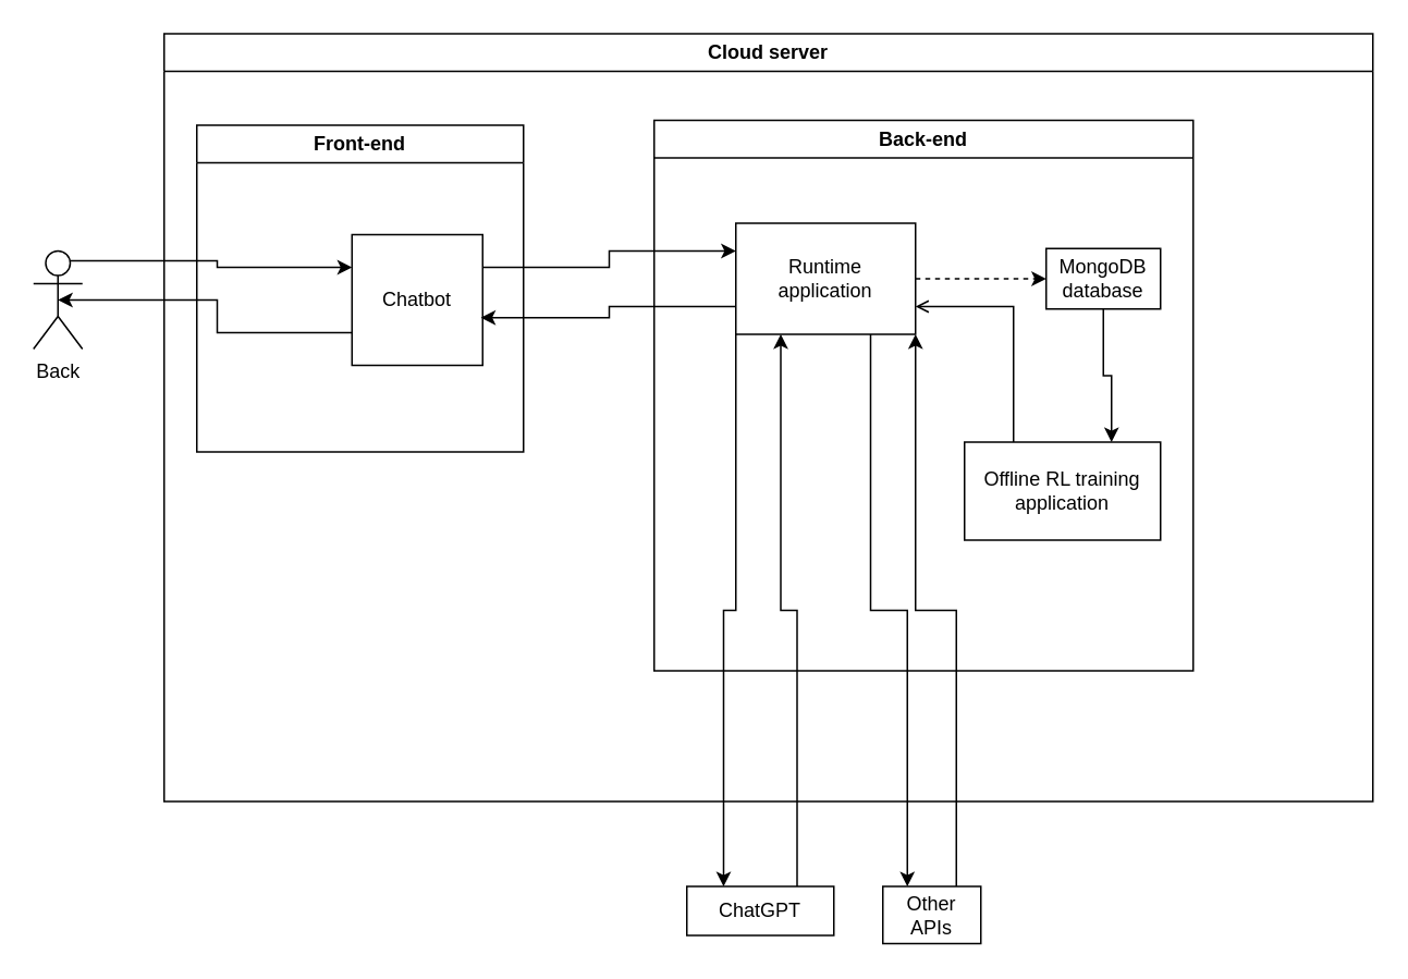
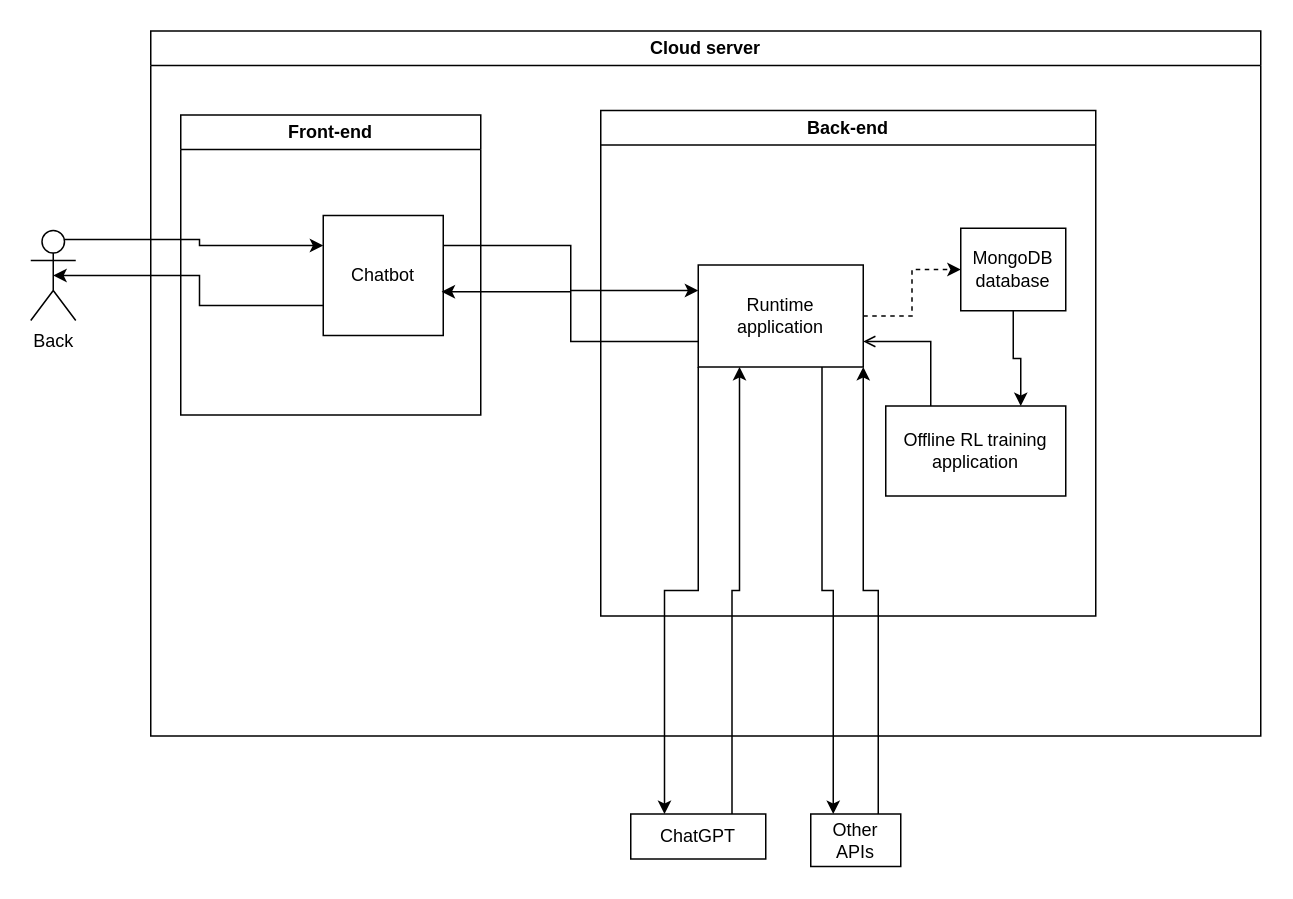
  <mxCell id="0" />
  <mxCell id="1" parent="0" />
  <mxCell id="2" style="edgeStyle=orthogonalEdgeStyle;rounded=0;orthogonalLoop=1;jettySize=auto;html=1;exitX=0.75;exitY=0.1;exitDx=0;exitDy=0;exitPerimeter=0;entryX=0;entryY=0.25;entryDx=0;entryDy=0;" parent="1" source="3" target="5" edge="1"><mxGeometry relative="1" as="geometry" /></mxCell>
  <mxCell id="3" value="Back" style="shape=umlActor;verticalLabelPosition=bottom;verticalAlign=top;html=1;outlineConnect=0;" parent="1" vertex="1"><mxGeometry x="20" y="153" width="30" height="60" as="geometry" /></mxCell>
  <mxCell id="4" value="Front-end" style="swimlane;whiteSpace=wrap;html=1;" parent="1" vertex="1"><mxGeometry x="120" y="76" width="200" height="200" as="geometry" /></mxCell>
  <mxCell id="5" value="Chatbot" style="whiteSpace=wrap;html=1;aspect=fixed;" parent="4" vertex="1"><mxGeometry x="95" y="67" width="80" height="80" as="geometry" /></mxCell>
  <mxCell id="6" style="edgeStyle=orthogonalEdgeStyle;rounded=0;orthogonalLoop=1;jettySize=auto;html=1;exitX=0;exitY=0.75;exitDx=0;exitDy=0;entryX=0.5;entryY=0.5;entryDx=0;entryDy=0;entryPerimeter=0;" parent="1" source="5" target="3" edge="1"><mxGeometry relative="1" as="geometry" /></mxCell>
  <mxCell id="7" value="Back-end" style="swimlane;whiteSpace=wrap;html=1;" parent="1" vertex="1"><mxGeometry x="400" y="73" width="330" height="337" as="geometry" /></mxCell>
- <mxCell id="8" value="Runtime&lt;br&gt;application" style="rounded=0;whiteSpace=wrap;html=1;" parent="7" vertex="1"><mxGeometry x="50" y="63" width="110" height="68" as="geometry" /></mxCell>
+ <mxCell id="8" value="Runtime&lt;br&gt;application" style="rounded=0;whiteSpace=wrap;html=1;" parent="7" vertex="1"><mxGeometry x="65" y="103" width="110" height="68" as="geometry" /></mxCell>
  <mxCell id="9" style="edgeStyle=orthogonalEdgeStyle;rounded=0;orthogonalLoop=1;jettySize=auto;html=1;exitX=1;exitY=0.25;exitDx=0;exitDy=0;entryX=0;entryY=0.25;entryDx=0;entryDy=0;" parent="1" source="5" target="8" edge="1"><mxGeometry relative="1" as="geometry" /></mxCell>
  <mxCell id="10" style="edgeStyle=orthogonalEdgeStyle;rounded=0;orthogonalLoop=1;jettySize=auto;html=1;exitX=0;exitY=0.75;exitDx=0;exitDy=0;entryX=0.986;entryY=0.635;entryDx=0;entryDy=0;entryPerimeter=0;" parent="1" source="8" target="5" edge="1"><mxGeometry relative="1" as="geometry" /></mxCell>
  <mxCell id="11" style="edgeStyle=orthogonalEdgeStyle;rounded=0;orthogonalLoop=1;jettySize=auto;html=1;exitX=0.5;exitY=1;exitDx=0;exitDy=0;entryX=0.75;entryY=0;entryDx=0;entryDy=0;" parent="1" source="12" target="19" edge="1"><mxGeometry relative="1" as="geometry" /></mxCell>
- <mxCell id="12" value="MongoDB database" style="rounded=0;whiteSpace=wrap;html=1;" parent="1" vertex="1"><mxGeometry x="640" y="151.5" width="70" height="37" as="geometry" /></mxCell>
+ <mxCell id="12" value="MongoDB database" style="rounded=0;whiteSpace=wrap;html=1;" parent="1" vertex="1"><mxGeometry x="640" y="151.5" width="70" height="55" as="geometry" /></mxCell>
  <mxCell id="13" style="edgeStyle=orthogonalEdgeStyle;rounded=0;orthogonalLoop=1;jettySize=auto;html=1;exitX=1;exitY=0.5;exitDx=0;exitDy=0;entryX=0;entryY=0.5;entryDx=0;entryDy=0;dashed=1;" parent="1" source="8" target="12" edge="1"><mxGeometry relative="1" as="geometry" /></mxCell>
  <mxCell id="14" style="edgeStyle=orthogonalEdgeStyle;rounded=0;orthogonalLoop=1;jettySize=auto;html=1;exitX=0.75;exitY=0;exitDx=0;exitDy=0;entryX=0.25;entryY=1;entryDx=0;entryDy=0;" parent="1" source="15" target="8" edge="1"><mxGeometry relative="1" as="geometry" /></mxCell>
  <mxCell id="15" value="ChatGPT" style="rounded=0;whiteSpace=wrap;html=1;" parent="1" vertex="1"><mxGeometry x="420" y="542" width="90" height="30" as="geometry" /></mxCell>
  <mxCell id="16" style="edgeStyle=orthogonalEdgeStyle;rounded=0;orthogonalLoop=1;jettySize=auto;html=1;exitX=0.75;exitY=0;exitDx=0;exitDy=0;entryX=1;entryY=1;entryDx=0;entryDy=0;" parent="1" source="17" target="8" edge="1"><mxGeometry relative="1" as="geometry" /></mxCell>
  <mxCell id="17" value="Other APIs" style="rounded=0;whiteSpace=wrap;html=1;" parent="1" vertex="1"><mxGeometry x="540" y="542" width="60" height="35" as="geometry" /></mxCell>
  <mxCell id="18" value="Cloud server" style="swimlane;whiteSpace=wrap;html=1;startSize=23;" parent="1" vertex="1"><mxGeometry x="100" y="20" width="740" height="470" as="geometry" /></mxCell>
  <mxCell id="19" value="Offline RL training application" style="rounded=0;whiteSpace=wrap;html=1;" parent="18" vertex="1"><mxGeometry x="490" y="250" width="120" height="60" as="geometry" /></mxCell>
  <mxCell id="20" style="edgeStyle=orthogonalEdgeStyle;rounded=0;orthogonalLoop=1;jettySize=auto;html=1;exitX=0.25;exitY=0;exitDx=0;exitDy=0;entryX=1;entryY=0.75;entryDx=0;entryDy=0;endArrow=open;" parent="1" source="19" target="8" edge="1"><mxGeometry relative="1" as="geometry" /></mxCell>
  <mxCell id="21" style="edgeStyle=orthogonalEdgeStyle;rounded=0;orthogonalLoop=1;jettySize=auto;html=1;exitX=0;exitY=1;exitDx=0;exitDy=0;entryX=0.25;entryY=0;entryDx=0;entryDy=0;" parent="1" source="8" target="15" edge="1"><mxGeometry relative="1" as="geometry" /></mxCell>
  <mxCell id="22" style="edgeStyle=orthogonalEdgeStyle;rounded=0;orthogonalLoop=1;jettySize=auto;html=1;exitX=0.75;exitY=1;exitDx=0;exitDy=0;entryX=0.25;entryY=0;entryDx=0;entryDy=0;" parent="1" source="8" target="17" edge="1"><mxGeometry relative="1" as="geometry" /></mxCell>
